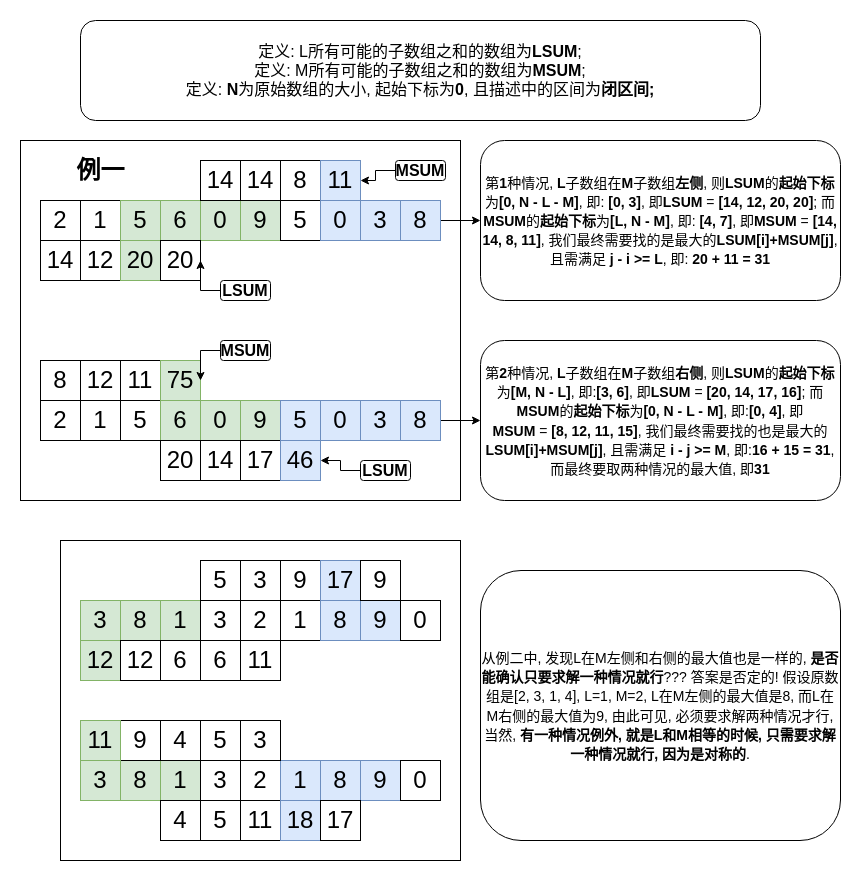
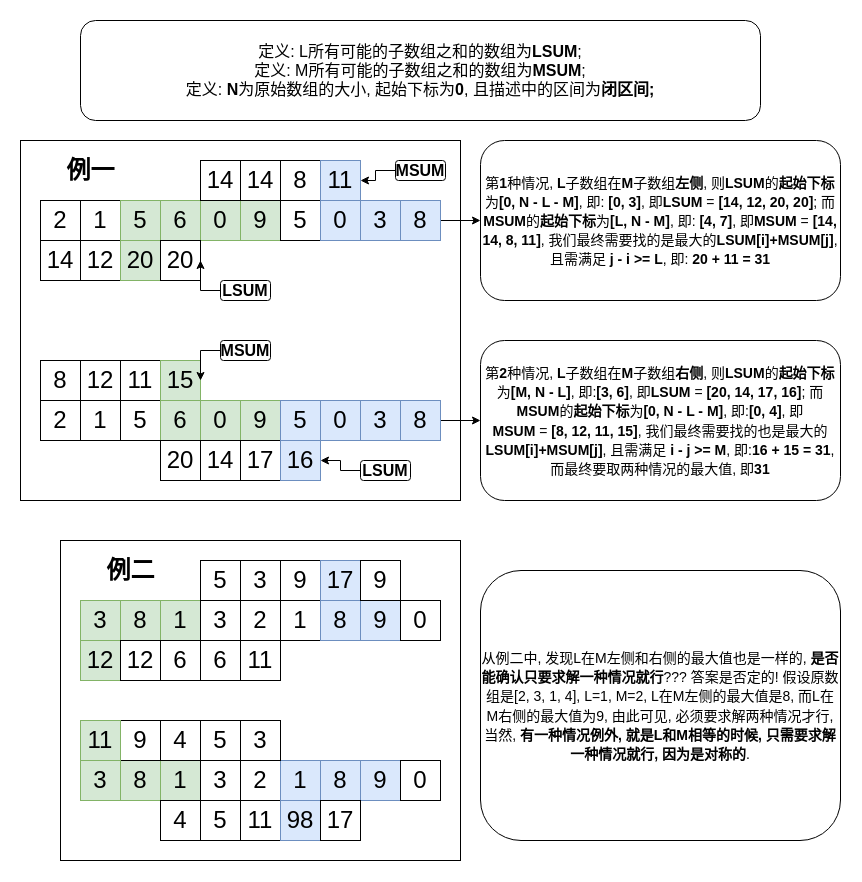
  <mxCell id="0" />
  <mxCell id="1" parent="0" />
  <mxCell id="2" value="" style="rounded=0;whiteSpace=wrap;html=1;fontSize=24;" vertex="1" parent="1"><mxGeometry x="60" y="540" width="400" height="320" as="geometry" /></mxCell>
  <mxCell id="3" value="" style="rounded=0;whiteSpace=wrap;html=1;fontSize=24;" vertex="1" parent="1"><mxGeometry x="20" y="140" width="440" height="360" as="geometry" /></mxCell>
  <mxCell id="4" value="2" style="rounded=0;whiteSpace=wrap;html=1;fontSize=24;" vertex="1" parent="1"><mxGeometry x="40" y="200" width="40" height="40" as="geometry" /></mxCell>
  <mxCell id="5" value="1" style="rounded=0;whiteSpace=wrap;html=1;fontSize=24;" vertex="1" parent="1"><mxGeometry x="80" y="200" width="40" height="40" as="geometry" /></mxCell>
  <mxCell id="6" value="5" style="rounded=0;whiteSpace=wrap;html=1;fontSize=24;fillColor=#d5e8d4;strokeColor=#82b366;" vertex="1" parent="1"><mxGeometry x="120" y="200" width="40" height="40" as="geometry" /></mxCell>
  <mxCell id="7" value="6" style="rounded=0;whiteSpace=wrap;html=1;fontSize=24;fillColor=#d5e8d4;strokeColor=#82b366;" vertex="1" parent="1"><mxGeometry x="160" y="200" width="40" height="40" as="geometry" /></mxCell>
  <mxCell id="8" value="0" style="rounded=0;whiteSpace=wrap;html=1;fontSize=24;fillColor=#d5e8d4;strokeColor=#82b366;" vertex="1" parent="1"><mxGeometry x="200" y="200" width="40" height="40" as="geometry" /></mxCell>
  <mxCell id="9" value="9" style="rounded=0;whiteSpace=wrap;html=1;fontSize=24;fillColor=#d5e8d4;strokeColor=#82b366;" vertex="1" parent="1"><mxGeometry x="240" y="200" width="40" height="40" as="geometry" /></mxCell>
  <mxCell id="10" value="5" style="rounded=0;whiteSpace=wrap;html=1;fontSize=24;" vertex="1" parent="1"><mxGeometry x="280" y="200" width="40" height="40" as="geometry" /></mxCell>
  <mxCell id="11" value="0" style="rounded=0;whiteSpace=wrap;html=1;fontSize=24;fillColor=#dae8fc;strokeColor=#6c8ebf;" vertex="1" parent="1"><mxGeometry x="320" y="200" width="40" height="40" as="geometry" /></mxCell>
  <mxCell id="12" value="3" style="rounded=0;whiteSpace=wrap;html=1;fontSize=24;fillColor=#dae8fc;strokeColor=#6c8ebf;" vertex="1" parent="1"><mxGeometry x="360" y="200" width="40" height="40" as="geometry" /></mxCell>
  <mxCell id="13" style="edgeStyle=orthogonalEdgeStyle;rounded=0;orthogonalLoop=1;jettySize=auto;html=1;exitX=1;exitY=0.5;exitDx=0;exitDy=0;entryX=0;entryY=0.5;entryDx=0;entryDy=0;fontSize=24;" edge="1" parent="1" source="14" target="82"><mxGeometry relative="1" as="geometry" /></mxCell>
  <mxCell id="14" value="8" style="rounded=0;whiteSpace=wrap;html=1;fontSize=24;fillColor=#dae8fc;strokeColor=#6c8ebf;" vertex="1" parent="1"><mxGeometry x="400" y="200" width="40" height="40" as="geometry" /></mxCell>
  <mxCell id="15" value="14" style="rounded=0;whiteSpace=wrap;html=1;fontSize=24;" vertex="1" parent="1"><mxGeometry x="200" y="160" width="40" height="40" as="geometry" /></mxCell>
  <mxCell id="16" value="14" style="rounded=0;whiteSpace=wrap;html=1;fontSize=24;" vertex="1" parent="1"><mxGeometry x="240" y="160" width="40" height="40" as="geometry" /></mxCell>
  <mxCell id="17" value="8" style="rounded=0;whiteSpace=wrap;html=1;fontSize=24;" vertex="1" parent="1"><mxGeometry x="280" y="160" width="40" height="40" as="geometry" /></mxCell>
  <mxCell id="18" value="11" style="rounded=0;whiteSpace=wrap;html=1;fontSize=24;fillColor=#dae8fc;strokeColor=#6c8ebf;" vertex="1" parent="1"><mxGeometry x="320" y="160" width="40" height="40" as="geometry" /></mxCell>
  <mxCell id="19" value="14" style="rounded=0;whiteSpace=wrap;html=1;fontSize=24;" vertex="1" parent="1"><mxGeometry x="40" y="240" width="40" height="40" as="geometry" /></mxCell>
  <mxCell id="20" value="12" style="rounded=0;whiteSpace=wrap;html=1;fontSize=24;" vertex="1" parent="1"><mxGeometry x="80" y="240" width="40" height="40" as="geometry" /></mxCell>
  <mxCell id="21" value="20" style="rounded=0;whiteSpace=wrap;html=1;fontSize=24;fillColor=#d5e8d4;strokeColor=#82b366;" vertex="1" parent="1"><mxGeometry x="120" y="240" width="40" height="40" as="geometry" /></mxCell>
  <mxCell id="22" value="20" style="rounded=0;whiteSpace=wrap;html=1;fontSize=24;" vertex="1" parent="1"><mxGeometry x="160" y="240" width="40" height="40" as="geometry" /></mxCell>
  <mxCell id="23" value="2" style="rounded=0;whiteSpace=wrap;html=1;fontSize=24;" vertex="1" parent="1"><mxGeometry x="40" y="400" width="40" height="40" as="geometry" /></mxCell>
  <mxCell id="24" value="1" style="rounded=0;whiteSpace=wrap;html=1;fontSize=24;" vertex="1" parent="1"><mxGeometry x="80" y="400" width="40" height="40" as="geometry" /></mxCell>
  <mxCell id="25" value="5" style="rounded=0;whiteSpace=wrap;html=1;fontSize=24;" vertex="1" parent="1"><mxGeometry x="120" y="400" width="40" height="40" as="geometry" /></mxCell>
  <mxCell id="26" value="6" style="rounded=0;whiteSpace=wrap;html=1;fontSize=24;fillColor=#d5e8d4;strokeColor=#82b366;" vertex="1" parent="1"><mxGeometry x="160" y="400" width="40" height="40" as="geometry" /></mxCell>
  <mxCell id="27" value="0" style="rounded=0;whiteSpace=wrap;html=1;fontSize=24;fillColor=#d5e8d4;strokeColor=#82b366;" vertex="1" parent="1"><mxGeometry x="200" y="400" width="40" height="40" as="geometry" /></mxCell>
  <mxCell id="28" value="9" style="rounded=0;whiteSpace=wrap;html=1;fontSize=24;fillColor=#d5e8d4;strokeColor=#82b366;" vertex="1" parent="1"><mxGeometry x="240" y="400" width="40" height="40" as="geometry" /></mxCell>
  <mxCell id="29" value="5" style="rounded=0;whiteSpace=wrap;html=1;fontSize=24;fillColor=#dae8fc;strokeColor=#6c8ebf;" vertex="1" parent="1"><mxGeometry x="280" y="400" width="40" height="40" as="geometry" /></mxCell>
  <mxCell id="30" value="0" style="rounded=0;whiteSpace=wrap;html=1;fontSize=24;fillColor=#dae8fc;strokeColor=#6c8ebf;" vertex="1" parent="1"><mxGeometry x="320" y="400" width="40" height="40" as="geometry" /></mxCell>
  <mxCell id="31" value="3" style="rounded=0;whiteSpace=wrap;html=1;fontSize=24;fillColor=#dae8fc;strokeColor=#6c8ebf;" vertex="1" parent="1"><mxGeometry x="360" y="400" width="40" height="40" as="geometry" /></mxCell>
  <mxCell id="32" style="edgeStyle=orthogonalEdgeStyle;rounded=0;orthogonalLoop=1;jettySize=auto;html=1;exitX=1;exitY=0.5;exitDx=0;exitDy=0;entryX=0;entryY=0.5;entryDx=0;entryDy=0;fontSize=24;" edge="1" parent="1" source="33" target="83"><mxGeometry relative="1" as="geometry" /></mxCell>
  <mxCell id="33" value="8" style="rounded=0;whiteSpace=wrap;html=1;fontSize=24;fillColor=#dae8fc;strokeColor=#6c8ebf;" vertex="1" parent="1"><mxGeometry x="400" y="400" width="40" height="40" as="geometry" /></mxCell>
  <mxCell id="34" value="8" style="rounded=0;whiteSpace=wrap;html=1;fontSize=24;" vertex="1" parent="1"><mxGeometry x="40" y="360" width="40" height="40" as="geometry" /></mxCell>
  <mxCell id="35" value="12" style="rounded=0;whiteSpace=wrap;html=1;fontSize=24;" vertex="1" parent="1"><mxGeometry x="80" y="360" width="40" height="40" as="geometry" /></mxCell>
  <mxCell id="36" value="11" style="rounded=0;whiteSpace=wrap;html=1;fontSize=24;" vertex="1" parent="1"><mxGeometry x="120" y="360" width="40" height="40" as="geometry" /></mxCell>
- <mxCell id="37" value="75" style="rounded=0;whiteSpace=wrap;html=1;fontSize=24;fillColor=#d5e8d4;strokeColor=#82b366;" vertex="1" parent="1"><mxGeometry x="160" y="360" width="40" height="40" as="geometry" /></mxCell>
+ <mxCell id="37" value="15" style="rounded=0;whiteSpace=wrap;html=1;fontSize=24;fillColor=#d5e8d4;strokeColor=#82b366;" vertex="1" parent="1"><mxGeometry x="160" y="360" width="40" height="40" as="geometry" /></mxCell>
  <mxCell id="38" value="20" style="rounded=0;whiteSpace=wrap;html=1;fontSize=24;" vertex="1" parent="1"><mxGeometry x="160" y="440" width="40" height="40" as="geometry" /></mxCell>
  <mxCell id="39" value="14" style="rounded=0;whiteSpace=wrap;html=1;fontSize=24;" vertex="1" parent="1"><mxGeometry x="200" y="440" width="40" height="40" as="geometry" /></mxCell>
  <mxCell id="40" value="17" style="rounded=0;whiteSpace=wrap;html=1;fontSize=24;" vertex="1" parent="1"><mxGeometry x="240" y="440" width="40" height="40" as="geometry" /></mxCell>
- <mxCell id="41" value="46" style="rounded=0;whiteSpace=wrap;html=1;fontSize=24;fillColor=#dae8fc;strokeColor=#6c8ebf;" vertex="1" parent="1"><mxGeometry x="280" y="440" width="40" height="40" as="geometry" /></mxCell>
+ <mxCell id="41" value="16" style="rounded=0;whiteSpace=wrap;html=1;fontSize=24;fillColor=#dae8fc;strokeColor=#6c8ebf;" vertex="1" parent="1"><mxGeometry x="280" y="440" width="40" height="40" as="geometry" /></mxCell>
  <mxCell id="42" value="3" style="rounded=0;whiteSpace=wrap;html=1;fontSize=24;fillColor=#d5e8d4;strokeColor=#82b366;" vertex="1" parent="1"><mxGeometry x="80" y="600" width="40" height="40" as="geometry" /></mxCell>
  <mxCell id="43" value="8" style="rounded=0;whiteSpace=wrap;html=1;fontSize=24;fillColor=#d5e8d4;strokeColor=#82b366;" vertex="1" parent="1"><mxGeometry x="120" y="600" width="40" height="40" as="geometry" /></mxCell>
  <mxCell id="44" value="1" style="rounded=0;whiteSpace=wrap;html=1;fontSize=24;fillColor=#d5e8d4;strokeColor=#82b366;" vertex="1" parent="1"><mxGeometry x="160" y="600" width="40" height="40" as="geometry" /></mxCell>
  <mxCell id="45" value="3" style="rounded=0;whiteSpace=wrap;html=1;fontSize=24;" vertex="1" parent="1"><mxGeometry x="200" y="600" width="40" height="40" as="geometry" /></mxCell>
  <mxCell id="46" value="2" style="rounded=0;whiteSpace=wrap;html=1;fontSize=24;" vertex="1" parent="1"><mxGeometry x="240" y="600" width="40" height="40" as="geometry" /></mxCell>
  <mxCell id="47" value="1" style="rounded=0;whiteSpace=wrap;html=1;fontSize=24;" vertex="1" parent="1"><mxGeometry x="280" y="600" width="40" height="40" as="geometry" /></mxCell>
  <mxCell id="48" value="8" style="rounded=0;whiteSpace=wrap;html=1;fontSize=24;fillColor=#dae8fc;strokeColor=#6c8ebf;" vertex="1" parent="1"><mxGeometry x="320" y="600" width="40" height="40" as="geometry" /></mxCell>
  <mxCell id="49" value="9" style="rounded=0;whiteSpace=wrap;html=1;fontSize=24;fillColor=#dae8fc;strokeColor=#6c8ebf;" vertex="1" parent="1"><mxGeometry x="360" y="600" width="40" height="40" as="geometry" /></mxCell>
  <mxCell id="50" value="0" style="rounded=0;whiteSpace=wrap;html=1;fontSize=24;" vertex="1" parent="1"><mxGeometry x="400" y="600" width="40" height="40" as="geometry" /></mxCell>
  <mxCell id="51" value="3" style="rounded=0;whiteSpace=wrap;html=1;fontSize=24;" vertex="1" parent="1"><mxGeometry x="240" y="560" width="40" height="40" as="geometry" /></mxCell>
  <mxCell id="52" value="9" style="rounded=0;whiteSpace=wrap;html=1;fontSize=24;" vertex="1" parent="1"><mxGeometry x="280" y="560" width="40" height="40" as="geometry" /></mxCell>
  <mxCell id="53" value="17" style="rounded=0;whiteSpace=wrap;html=1;fontSize=24;fillColor=#dae8fc;strokeColor=#6c8ebf;" vertex="1" parent="1"><mxGeometry x="320" y="560" width="40" height="40" as="geometry" /></mxCell>
  <mxCell id="54" value="9" style="rounded=0;whiteSpace=wrap;html=1;fontSize=24;" vertex="1" parent="1"><mxGeometry x="360" y="560" width="40" height="40" as="geometry" /></mxCell>
  <mxCell id="55" value="12" style="rounded=0;whiteSpace=wrap;html=1;fontSize=24;fillColor=#d5e8d4;strokeColor=#82b366;" vertex="1" parent="1"><mxGeometry x="80" y="640" width="40" height="40" as="geometry" /></mxCell>
  <mxCell id="56" value="12" style="rounded=0;whiteSpace=wrap;html=1;fontSize=24;" vertex="1" parent="1"><mxGeometry x="120" y="640" width="40" height="40" as="geometry" /></mxCell>
  <mxCell id="57" value="6" style="rounded=0;whiteSpace=wrap;html=1;fontSize=24;" vertex="1" parent="1"><mxGeometry x="160" y="640" width="40" height="40" as="geometry" /></mxCell>
  <mxCell id="58" value="6" style="rounded=0;whiteSpace=wrap;html=1;fontSize=24;" vertex="1" parent="1"><mxGeometry x="200" y="640" width="40" height="40" as="geometry" /></mxCell>
  <mxCell id="59" value="11" style="rounded=0;whiteSpace=wrap;html=1;fontSize=24;" vertex="1" parent="1"><mxGeometry x="240" y="640" width="40" height="40" as="geometry" /></mxCell>
  <mxCell id="60" value="5" style="rounded=0;whiteSpace=wrap;html=1;fontSize=24;" vertex="1" parent="1"><mxGeometry x="200" y="560" width="40" height="40" as="geometry" /></mxCell>
  <mxCell id="61" value="3" style="rounded=0;whiteSpace=wrap;html=1;fontSize=24;fillColor=#d5e8d4;strokeColor=#82b366;" vertex="1" parent="1"><mxGeometry x="80" y="760" width="40" height="40" as="geometry" /></mxCell>
  <mxCell id="62" value="8" style="rounded=0;whiteSpace=wrap;html=1;fontSize=24;fillColor=#d5e8d4;strokeColor=#82b366;" vertex="1" parent="1"><mxGeometry x="120" y="760" width="40" height="40" as="geometry" /></mxCell>
  <mxCell id="63" value="1" style="rounded=0;whiteSpace=wrap;html=1;fontSize=24;fillColor=#d5e8d4;strokeColor=#82b366;" vertex="1" parent="1"><mxGeometry x="160" y="760" width="40" height="40" as="geometry" /></mxCell>
  <mxCell id="64" value="3" style="rounded=0;whiteSpace=wrap;html=1;fontSize=24;" vertex="1" parent="1"><mxGeometry x="200" y="760" width="40" height="40" as="geometry" /></mxCell>
  <mxCell id="65" value="2" style="rounded=0;whiteSpace=wrap;html=1;fontSize=24;" vertex="1" parent="1"><mxGeometry x="240" y="760" width="40" height="40" as="geometry" /></mxCell>
  <mxCell id="66" value="1" style="rounded=0;whiteSpace=wrap;html=1;fontSize=24;fillColor=#dae8fc;strokeColor=#6c8ebf;" vertex="1" parent="1"><mxGeometry x="280" y="760" width="40" height="40" as="geometry" /></mxCell>
  <mxCell id="67" value="8" style="rounded=0;whiteSpace=wrap;html=1;fontSize=24;fillColor=#dae8fc;strokeColor=#6c8ebf;" vertex="1" parent="1"><mxGeometry x="320" y="760" width="40" height="40" as="geometry" /></mxCell>
  <mxCell id="68" value="9" style="rounded=0;whiteSpace=wrap;html=1;fontSize=24;fillColor=#dae8fc;strokeColor=#6c8ebf;" vertex="1" parent="1"><mxGeometry x="360" y="760" width="40" height="40" as="geometry" /></mxCell>
  <mxCell id="69" value="0" style="rounded=0;whiteSpace=wrap;html=1;fontSize=24;" vertex="1" parent="1"><mxGeometry x="400" y="760" width="40" height="40" as="geometry" /></mxCell>
  <mxCell id="70" value="4" style="rounded=0;whiteSpace=wrap;html=1;fontSize=24;" vertex="1" parent="1"><mxGeometry x="160" y="800" width="40" height="40" as="geometry" /></mxCell>
  <mxCell id="71" value="5" style="rounded=0;whiteSpace=wrap;html=1;fontSize=24;" vertex="1" parent="1"><mxGeometry x="200" y="800" width="40" height="40" as="geometry" /></mxCell>
  <mxCell id="72" value="11" style="rounded=0;whiteSpace=wrap;html=1;fontSize=24;" vertex="1" parent="1"><mxGeometry x="240" y="800" width="40" height="40" as="geometry" /></mxCell>
- <mxCell id="73" value="18" style="rounded=0;whiteSpace=wrap;html=1;fontSize=24;fillColor=#dae8fc;strokeColor=#6c8ebf;" vertex="1" parent="1"><mxGeometry x="280" y="800" width="40" height="40" as="geometry" /></mxCell>
+ <mxCell id="73" value="98" style="rounded=0;whiteSpace=wrap;html=1;fontSize=24;fillColor=#dae8fc;strokeColor=#6c8ebf;" vertex="1" parent="1"><mxGeometry x="280" y="800" width="40" height="40" as="geometry" /></mxCell>
  <mxCell id="74" value="17" style="rounded=0;whiteSpace=wrap;html=1;fontSize=24;" vertex="1" parent="1"><mxGeometry x="320" y="800" width="40" height="40" as="geometry" /></mxCell>
  <mxCell id="75" value="9" style="rounded=0;whiteSpace=wrap;html=1;fontSize=24;" vertex="1" parent="1"><mxGeometry x="120" y="720" width="40" height="40" as="geometry" /></mxCell>
  <mxCell id="76" value="4" style="rounded=0;whiteSpace=wrap;html=1;fontSize=24;" vertex="1" parent="1"><mxGeometry x="160" y="720" width="40" height="40" as="geometry" /></mxCell>
  <mxCell id="77" value="5" style="rounded=0;whiteSpace=wrap;html=1;fontSize=24;" vertex="1" parent="1"><mxGeometry x="200" y="720" width="40" height="40" as="geometry" /></mxCell>
  <mxCell id="78" value="3" style="rounded=0;whiteSpace=wrap;html=1;fontSize=24;" vertex="1" parent="1"><mxGeometry x="240" y="720" width="40" height="40" as="geometry" /></mxCell>
  <mxCell id="79" value="11" style="rounded=0;whiteSpace=wrap;html=1;fontSize=24;fillColor=#d5e8d4;strokeColor=#82b366;" vertex="1" parent="1"><mxGeometry x="80" y="720" width="40" height="40" as="geometry" /></mxCell>
- <mxCell id="80" value="例一" style="text;strokeColor=none;fillColor=none;html=1;fontSize=24;fontStyle=1;verticalAlign=middle;align=center;" vertex="1" parent="1"><mxGeometry x="50" y="150" width="100" height="40" as="geometry" /></mxCell>
+ <mxCell id="80" value="例一" style="text;strokeColor=none;fillColor=none;html=1;fontSize=24;fontStyle=1;verticalAlign=middle;align=center;" vertex="1" parent="1"><mxGeometry x="40" y="150" width="100" height="40" as="geometry" /></mxCell>
+ <mxCell id="81" value="例二" style="text;strokeColor=none;fillColor=none;html=1;fontSize=24;fontStyle=1;verticalAlign=middle;align=center;" vertex="1" parent="1"><mxGeometry x="80" y="550" width="100" height="40" as="geometry" /></mxCell>
  <mxCell id="82" value="&lt;font style=&quot;font-size: 14px&quot;&gt;第&lt;b&gt;1&lt;/b&gt;种情况, &lt;b&gt;L&lt;/b&gt;子数组在&lt;b&gt;M&lt;/b&gt;子数组&lt;b&gt;左侧&lt;/b&gt;, 则&lt;b&gt;LSUM&lt;/b&gt;的&lt;b&gt;起始下标&lt;/b&gt;为&lt;b&gt;[0, N - L - M]&lt;/b&gt;, 即: &lt;b&gt;[0, 3]&lt;/b&gt;, 即&lt;b&gt;LSUM&amp;nbsp;&lt;/b&gt;=&amp;nbsp;&lt;b&gt;[14, 12, 20, 20]&lt;/b&gt;; 而&lt;b&gt;MSUM&lt;/b&gt;的&lt;b&gt;起始下标&lt;/b&gt;为&lt;b&gt;[L, N - M]&lt;/b&gt;, 即: &lt;b&gt;[4, 7]&lt;/b&gt;, 即&lt;b&gt;MSUM&amp;nbsp;&lt;/b&gt;=&amp;nbsp;&lt;b&gt;[14, 14, 8, 11]&lt;/b&gt;, 我们最终需要找的是最大的&lt;b&gt;LSUM[i]+MSUM[j]&lt;/b&gt;, 且需满足&amp;nbsp;&lt;b&gt;j - i &amp;gt;= L&lt;/b&gt;, 即: &lt;b&gt;20 + 11 = 31&lt;/b&gt;&lt;/font&gt;" style="rounded=1;whiteSpace=wrap;html=1;fontSize=16;" vertex="1" parent="1"><mxGeometry x="480" y="140" width="360" height="160" as="geometry" /></mxCell>
  <mxCell id="83" value="&lt;font style=&quot;font-size: 14px&quot;&gt;第&lt;b&gt;2&lt;/b&gt;种情况,&amp;nbsp;&lt;b&gt;L&lt;/b&gt;子数组在&lt;b&gt;M&lt;/b&gt;子数组&lt;b&gt;右侧&lt;/b&gt;, 则&lt;b&gt;LSUM&lt;/b&gt;的&lt;b&gt;起始下标&lt;/b&gt;为&lt;b&gt;[M, N - L]&lt;/b&gt;, 即:&lt;b&gt;[3, 6]&lt;/b&gt;, 即&lt;b&gt;LSUM&amp;nbsp;&lt;/b&gt;=&amp;nbsp;&lt;b&gt;[20, 14, 17, 16]&lt;/b&gt;; 而&lt;b&gt;MSUM&lt;/b&gt;的&lt;b&gt;起始下标&lt;/b&gt;为&lt;b&gt;[0, N - L - M]&lt;/b&gt;, 即:&lt;b&gt;[0, 4]&lt;/b&gt;, 即&lt;b&gt;MSUM&amp;nbsp;&lt;/b&gt;=&amp;nbsp;&lt;b&gt;[8, 12, 11, 15]&lt;/b&gt;, 我们最终需要找的也是最大的&lt;b&gt;LSUM[i]+MSUM[j]&lt;/b&gt;, 且需满足 &lt;b&gt;i&amp;nbsp;- j &amp;gt;= M&lt;/b&gt;, 即:&lt;b&gt;16&amp;nbsp;+ 15 = 31&lt;/b&gt;, 而最终要取两种情况的最大值, 即&lt;b&gt;31&lt;/b&gt;&lt;/font&gt;&lt;br&gt;" style="rounded=1;whiteSpace=wrap;html=1;fontSize=16;" vertex="1" parent="1"><mxGeometry x="480" y="340" width="360" height="160" as="geometry" /></mxCell>
  <mxCell id="84" value="定义: L所有可能的子数组之和的数组为&lt;b&gt;LSUM&lt;/b&gt;;&lt;br&gt;定义: M所有可能的子数组之和的数组为&lt;b&gt;M&lt;/b&gt;&lt;b&gt;SUM&lt;/b&gt;;&lt;br&gt;定义:&amp;nbsp;&lt;b&gt;N&lt;/b&gt;为原始数组的大小, 起始下标为&lt;b&gt;0&lt;/b&gt;, 且描述中的区间为&lt;b&gt;闭区间;&lt;/b&gt;" style="rounded=1;whiteSpace=wrap;html=1;fontSize=16;" vertex="1" parent="1"><mxGeometry x="80" y="20" width="680" height="100" as="geometry" /></mxCell>
  <mxCell id="85" style="edgeStyle=orthogonalEdgeStyle;rounded=0;orthogonalLoop=1;jettySize=auto;html=1;exitX=0;exitY=0.5;exitDx=0;exitDy=0;fontSize=16;" edge="1" parent="1" source="86" target="22"><mxGeometry relative="1" as="geometry" /></mxCell>
  <mxCell id="86" value="LSUM" style="rounded=1;whiteSpace=wrap;html=1;fontSize=16;fontStyle=1" vertex="1" parent="1"><mxGeometry x="220" y="280" width="50" height="20" as="geometry" /></mxCell>
  <mxCell id="87" style="edgeStyle=orthogonalEdgeStyle;rounded=0;orthogonalLoop=1;jettySize=auto;html=1;exitX=0;exitY=0.5;exitDx=0;exitDy=0;fontSize=16;" edge="1" parent="1" source="88"><mxGeometry relative="1" as="geometry"><mxPoint x="360" y="180" as="targetPoint" /><Array as="points"><mxPoint x="375" y="170" /><mxPoint x="375" y="180" /><mxPoint x="360" y="180" /></Array></mxGeometry></mxCell>
  <mxCell id="88" value="MSUM" style="rounded=1;whiteSpace=wrap;html=1;fontSize=16;fontStyle=1" vertex="1" parent="1"><mxGeometry x="395" y="160" width="50" height="20" as="geometry" /></mxCell>
  <mxCell id="89" style="edgeStyle=orthogonalEdgeStyle;rounded=0;orthogonalLoop=1;jettySize=auto;html=1;exitX=0;exitY=0.5;exitDx=0;exitDy=0;entryX=1;entryY=0.5;entryDx=0;entryDy=0;fontSize=16;" edge="1" parent="1" source="90" target="37"><mxGeometry relative="1" as="geometry" /></mxCell>
  <mxCell id="90" value="MSUM" style="rounded=1;whiteSpace=wrap;html=1;fontSize=16;fontStyle=1" vertex="1" parent="1"><mxGeometry x="220" y="340" width="50" height="20" as="geometry" /></mxCell>
  <mxCell id="91" style="edgeStyle=orthogonalEdgeStyle;rounded=0;orthogonalLoop=1;jettySize=auto;html=1;exitX=0;exitY=0.5;exitDx=0;exitDy=0;entryX=1;entryY=0.5;entryDx=0;entryDy=0;fontSize=16;" edge="1" parent="1" source="92" target="41"><mxGeometry relative="1" as="geometry" /></mxCell>
  <mxCell id="92" value="LSUM" style="rounded=1;whiteSpace=wrap;html=1;fontSize=16;fontStyle=1" vertex="1" parent="1"><mxGeometry x="360" y="460" width="50" height="20" as="geometry" /></mxCell>
  <mxCell id="93" value="&lt;font style=&quot;font-size: 14px&quot;&gt;从例二中, 发现L在M左侧和右侧的最大值也是一样的, &lt;b&gt;是否能确认只要求解一种情况就行&lt;/b&gt;??? 答案是否定的! 假设原数组是[2, 3, 1, 4], L=1, M=2, L在M左侧的最大值是8, 而L在M右侧的最大值为9, 由此可见, 必须要求解两种情况才行, 当然, &lt;b&gt;有一种情况例外, 就是L和M相等的时候, 只需要求解一种情况就行, 因为是对称的&lt;/b&gt;.&lt;br&gt;&lt;/font&gt;" style="rounded=1;whiteSpace=wrap;html=1;fontSize=16;" vertex="1" parent="1"><mxGeometry x="480" y="570" width="360" height="270" as="geometry" /></mxCell>
